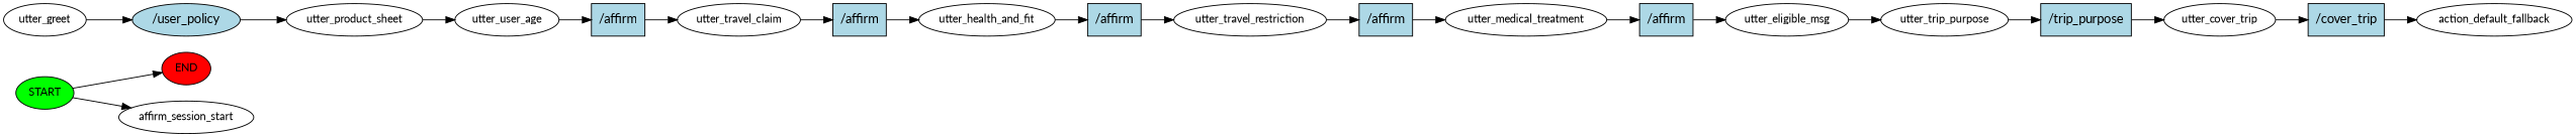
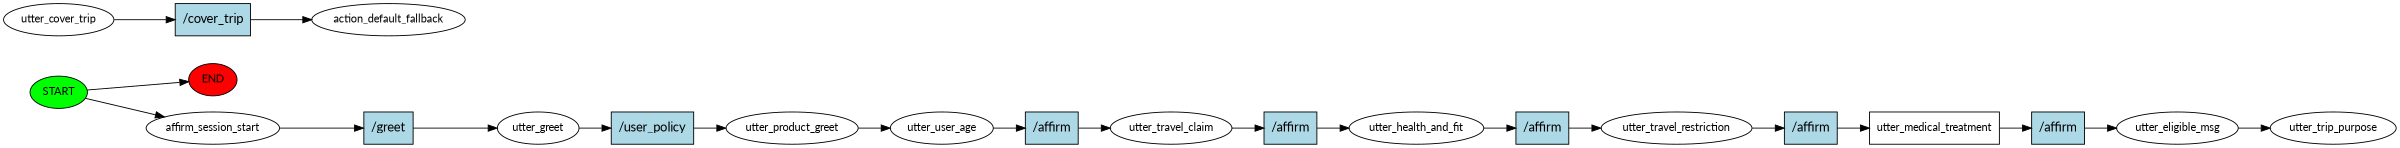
  digraph {
    fontname=Lato
    rankdir=LR
    node [fontname=Lato fontsize=12]
    edge [fontname=Lato]
    n1 [fillcolor=green label=START style=filled]
    n2 [fillcolor=red label=END style=filled]
    n3 [label=affirm_session_start]
+   n4 [fillcolor=lightblue label="/greet" shape=rect style=filled fontsize=""]
    n5 [label=utter_greet]
-   n6 [fillcolor=lightblue label="/user_policy" shape=ellipse style=filled fontsize=""]
-   n7 [label=utter_product_sheet]
+   n6 [fillcolor=lightblue label="/user_policy" shape=rect style=filled fontsize=""]
+   n7 [label=utter_product_greet]
    n8 [label=utter_user_age]
    n9 [fillcolor=lightblue label="/affirm" shape=rect style=filled fontsize=""]
    n10 [label=utter_travel_claim]
    n11 [fillcolor=lightblue label="/affirm" shape=rect style=filled fontsize=""]
    n12 [label=utter_health_and_fit]
    n13 [fillcolor=lightblue label="/affirm" shape=rect style=filled fontsize=""]
    n14 [label=utter_travel_restriction]
    n15 [fillcolor=lightblue label="/affirm" shape=rect style=filled fontsize=""]
-   n16 [label=utter_medical_treatment]
+   n16 [label=utter_medical_treatment shape=box]
    n17 [fillcolor=lightblue label="/affirm" shape=rect style=filled fontsize=""]
    n18 [label=utter_eligible_msg]
    n19 [label=utter_trip_purpose]
-   n20 [fillcolor=lightblue label="/trip_purpose" shape=rect style=filled fontsize=""]
    n21 [label=utter_cover_trip]
    n22 [fillcolor=lightblue label="/cover_trip" shape=rect style=filled fontsize=""]
    n23 [label=action_default_fallback]
    n1 -> n2
    n1 -> n3
+   n3 -> n4
+   n4 -> n5
    n5 -> n6
    n6 -> n7
    n7 -> n8
    n8 -> n9
    n9 -> n10
    n10 -> n11
    n11 -> n12
    n12 -> n13
    n13 -> n14
    n14 -> n15
    n15 -> n16
    n16 -> n17
    n17 -> n18
    n18 -> n19
-   n19 -> n20
-   n20 -> n21
    n21 -> n22
    n22 -> n23
  }
